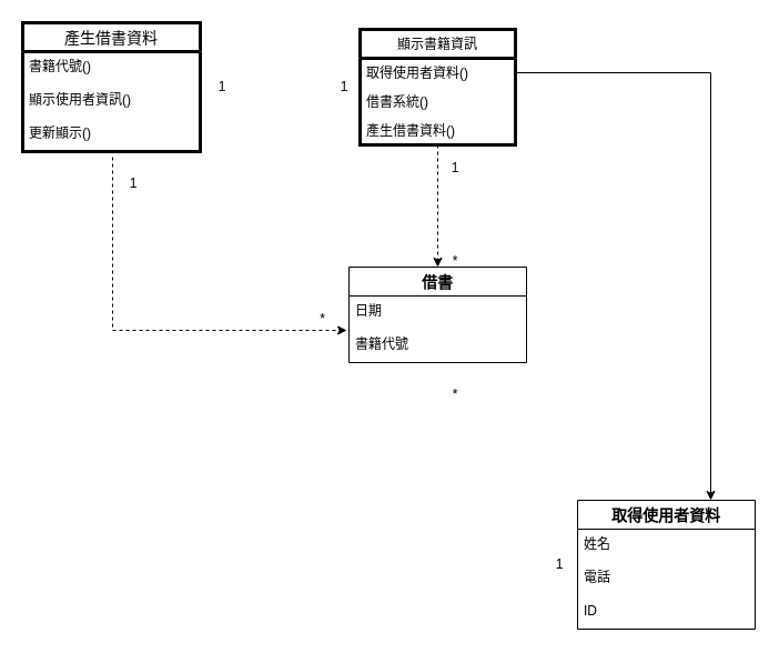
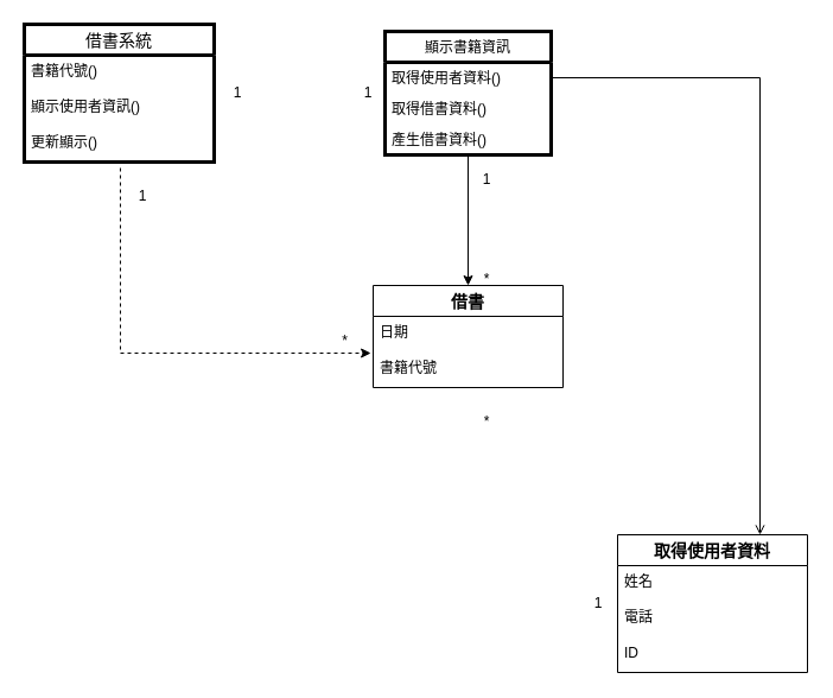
  <mxCell id="0" />
  <mxCell id="1" parent="0" />
  <mxCell id="2" value="取得使用者資料" style="swimlane;fontStyle=1;childLayout=stackLayout;horizontal=1;startSize=26;horizontalStack=0;resizeParent=1;resizeParentMax=0;resizeLast=0;collapsible=1;marginBottom=0;align=center;fontSize=14;" parent="1" vertex="1"><mxGeometry x="520" y="450" width="160" height="116" as="geometry" /></mxCell>
  <mxCell id="3" value="姓名" style="text;strokeColor=none;fillColor=none;spacingLeft=4;spacingRight=4;overflow=hidden;rotatable=0;points=[[0,0.5],[1,0.5]];portConstraint=eastwest;fontSize=12;" parent="2" vertex="1"><mxGeometry y="26" width="160" height="30" as="geometry" /></mxCell>
  <mxCell id="4" value="電話" style="text;strokeColor=none;fillColor=none;spacingLeft=4;spacingRight=4;overflow=hidden;rotatable=0;points=[[0,0.5],[1,0.5]];portConstraint=eastwest;fontSize=12;" parent="2" vertex="1"><mxGeometry y="56" width="160" height="30" as="geometry" /></mxCell>
  <mxCell id="5" value="ID" style="text;strokeColor=none;fillColor=none;spacingLeft=4;spacingRight=4;overflow=hidden;rotatable=0;points=[[0,0.5],[1,0.5]];portConstraint=eastwest;fontSize=12;" parent="2" vertex="1"><mxGeometry y="86" width="160" height="30" as="geometry" /></mxCell>
  <mxCell id="6" value="借書" style="swimlane;fontStyle=1;childLayout=stackLayout;horizontal=1;startSize=26;horizontalStack=0;resizeParent=1;resizeParentMax=0;resizeLast=0;collapsible=1;marginBottom=0;align=center;fontSize=14;" parent="1" vertex="1"><mxGeometry x="314" y="240" width="160" height="86" as="geometry" /></mxCell>
  <mxCell id="7" value="日期" style="text;strokeColor=none;fillColor=none;spacingLeft=4;spacingRight=4;overflow=hidden;rotatable=0;points=[[0,0.5],[1,0.5]];portConstraint=eastwest;fontSize=12;" parent="6" vertex="1"><mxGeometry y="26" width="160" height="30" as="geometry" /></mxCell>
  <mxCell id="8" value="書籍代號" style="text;strokeColor=none;fillColor=none;spacingLeft=4;spacingRight=4;overflow=hidden;rotatable=0;points=[[0,0.5],[1,0.5]];portConstraint=eastwest;fontSize=12;" parent="6" vertex="1"><mxGeometry y="56" width="160" height="30" as="geometry" /></mxCell>
  <mxCell id="9" value="*" style="text;html=1;align=center;verticalAlign=middle;resizable=0;points=[];autosize=1;strokeColor=none;fillColor=none;strokeWidth=3;perimeterSpacing=3;spacingTop=8;spacing=1;horizontal=1;fontStyle=0;spacingLeft=0;" parent="1" vertex="1"><mxGeometry x="280" y="268" width="20" height="30" as="geometry" /></mxCell>
  <mxCell id="10" value="顯示書籍資訊" style="swimlane;fontStyle=0;childLayout=stackLayout;horizontal=1;startSize=26;fillColor=none;horizontalStack=0;resizeParent=1;resizeParentMax=0;resizeLast=0;collapsible=1;marginBottom=0;strokeWidth=3;" parent="1" vertex="1"><mxGeometry x="324" y="26" width="140" height="104" as="geometry" /></mxCell>
  <mxCell id="11" value="取得使用者資料()" style="text;strokeColor=none;fillColor=none;align=left;verticalAlign=top;spacingLeft=4;spacingRight=4;overflow=hidden;rotatable=0;points=[[0,0.5],[1,0.5]];portConstraint=eastwest;" parent="10" vertex="1"><mxGeometry y="26" width="140" height="26" as="geometry" /></mxCell>
- <mxCell id="12" value="借書系統()" style="text;strokeColor=none;fillColor=none;align=left;verticalAlign=top;spacingLeft=4;spacingRight=4;overflow=hidden;rotatable=0;points=[[0,0.5],[1,0.5]];portConstraint=eastwest;" parent="10" vertex="1"><mxGeometry y="52" width="140" height="26" as="geometry" /></mxCell>
+ <mxCell id="12" value="取得借書資料()" style="text;strokeColor=none;fillColor=none;align=left;verticalAlign=top;spacingLeft=4;spacingRight=4;overflow=hidden;rotatable=0;points=[[0,0.5],[1,0.5]];portConstraint=eastwest;" parent="10" vertex="1"><mxGeometry y="52" width="140" height="26" as="geometry" /></mxCell>
  <mxCell id="13" value="產生借書資料()" style="text;strokeColor=none;fillColor=none;align=left;verticalAlign=top;spacingLeft=4;spacingRight=4;overflow=hidden;rotatable=0;points=[[0,0.5],[1,0.5]];portConstraint=eastwest;" parent="10" vertex="1"><mxGeometry y="78" width="140" height="26" as="geometry" /></mxCell>
- <mxCell id="14" value="產生借書資料" style="swimlane;fontStyle=0;childLayout=stackLayout;horizontal=1;startSize=26;horizontalStack=0;resizeParent=1;resizeParentMax=0;resizeLast=0;collapsible=1;marginBottom=0;align=center;fontSize=14;strokeWidth=3;" parent="1" vertex="1"><mxGeometry x="20" y="20" width="160" height="116" as="geometry" /></mxCell>
+ <mxCell id="14" value="借書系統" style="swimlane;fontStyle=0;childLayout=stackLayout;horizontal=1;startSize=26;horizontalStack=0;resizeParent=1;resizeParentMax=0;resizeLast=0;collapsible=1;marginBottom=0;align=center;fontSize=14;strokeWidth=3;" parent="1" vertex="1"><mxGeometry x="20" y="20" width="160" height="116" as="geometry" /></mxCell>
  <mxCell id="15" value="書籍代號()" style="text;strokeColor=none;fillColor=none;spacingLeft=4;spacingRight=4;overflow=hidden;rotatable=0;points=[[0,0.5],[1,0.5]];portConstraint=eastwest;fontSize=12;" parent="14" vertex="1"><mxGeometry y="26" width="160" height="30" as="geometry" /></mxCell>
  <mxCell id="16" value="顯示使用者資訊()" style="text;strokeColor=none;fillColor=none;spacingLeft=4;spacingRight=4;overflow=hidden;rotatable=0;points=[[0,0.5],[1,0.5]];portConstraint=eastwest;fontSize=12;" parent="14" vertex="1"><mxGeometry y="56" width="160" height="30" as="geometry" /></mxCell>
  <mxCell id="17" value="更新顯示()" style="text;strokeColor=none;fillColor=none;spacingLeft=4;spacingRight=4;overflow=hidden;rotatable=0;points=[[0,0.5],[1,0.5]];portConstraint=eastwest;fontSize=12;" parent="14" vertex="1"><mxGeometry y="86" width="160" height="30" as="geometry" /></mxCell>
  <mxCell id="18" value="1" style="text;html=1;strokeColor=none;fillColor=none;align=center;verticalAlign=middle;whiteSpace=wrap;rounded=0;" parent="1" vertex="1"><mxGeometry x="280" y="63" width="60" height="30" as="geometry" /></mxCell>
  <mxCell id="19" value="*" style="text;html=1;strokeColor=none;fillColor=none;align=center;verticalAlign=middle;whiteSpace=wrap;rounded=0;" parent="1" vertex="1"><mxGeometry x="380" y="220" width="60" height="30" as="geometry" /></mxCell>
  <mxCell id="20" value="1" style="text;html=1;strokeColor=none;fillColor=none;align=center;verticalAlign=middle;whiteSpace=wrap;rounded=0;" parent="1" vertex="1"><mxGeometry x="380" y="136" width="60" height="30" as="geometry" /></mxCell>
  <mxCell id="21" value="1" style="text;html=1;strokeColor=none;fillColor=none;align=center;verticalAlign=middle;whiteSpace=wrap;rounded=0;" parent="1" vertex="1"><mxGeometry x="170" y="63" width="60" height="30" as="geometry" /></mxCell>
- <mxCell id="22" value="" style="endArrow=classic;html=1;rounded=0;exitX=0.5;exitY=1;exitDx=0;exitDy=0;dashed=1;" parent="1" source="10" target="6" edge="1"><mxGeometry width="50" height="50" relative="1" as="geometry"><mxPoint x="310" y="310" as="sourcePoint" /><mxPoint x="360" y="260" as="targetPoint" /></mxGeometry></mxCell>
+ <mxCell id="22" value="" style="endArrow=classic;html=1;rounded=0;exitX=0.5;exitY=1;exitDx=0;exitDy=0;" parent="1" source="10" target="6" edge="1"><mxGeometry width="50" height="50" relative="1" as="geometry"><mxPoint x="310" y="310" as="sourcePoint" /><mxPoint x="360" y="260" as="targetPoint" /></mxGeometry></mxCell>
  <mxCell id="23" value="" style="endArrow=classic;html=1;rounded=0;exitX=0.506;exitY=1.167;exitDx=0;exitDy=0;exitPerimeter=0;entryX=-0.012;entryY=1.033;entryDx=0;entryDy=0;entryPerimeter=0;dashed=1;" parent="1" source="17" target="7" edge="1"><mxGeometry width="50" height="50" relative="1" as="geometry"><mxPoint x="300" y="310" as="sourcePoint" /><mxPoint x="350" y="260" as="targetPoint" /><Array as="points"><mxPoint x="101" y="297" /></Array></mxGeometry></mxCell>
  <mxCell id="24" value="1" style="text;html=1;strokeColor=none;fillColor=none;align=center;verticalAlign=middle;whiteSpace=wrap;rounded=0;" parent="1" vertex="1"><mxGeometry x="90" y="150" width="60" height="30" as="geometry" /></mxCell>
  <mxCell id="25" value="1" style="text;html=1;strokeColor=none;fillColor=none;align=center;verticalAlign=middle;whiteSpace=wrap;rounded=0;" parent="1" vertex="1"><mxGeometry x="474" y="493" width="60" height="30" as="geometry" /></mxCell>
  <mxCell id="26" value="*" style="text;html=1;strokeColor=none;fillColor=none;align=center;verticalAlign=middle;whiteSpace=wrap;rounded=0;" parent="1" vertex="1"><mxGeometry x="380" y="340" width="60" height="30" as="geometry" /></mxCell>
- <mxCell id="27" value="" style="endArrow=classic;html=1;rounded=0;exitX=1;exitY=0.5;exitDx=0;exitDy=0;entryX=0.75;entryY=0;entryDx=0;entryDy=0;" parent="1" source="11" target="2" edge="1"><mxGeometry width="50" height="50" relative="1" as="geometry"><mxPoint x="300" y="310" as="sourcePoint" /><mxPoint x="350" y="260" as="targetPoint" /><Array as="points"><mxPoint x="640" y="65" /></Array></mxGeometry></mxCell>
+ <mxCell id="27" value="" style="endArrow=open;html=1;rounded=0;exitX=1;exitY=0.5;exitDx=0;exitDy=0;entryX=0.75;entryY=0;entryDx=0;entryDy=0;" parent="1" source="11" target="2" edge="1"><mxGeometry width="50" height="50" relative="1" as="geometry"><mxPoint x="300" y="310" as="sourcePoint" /><mxPoint x="350" y="260" as="targetPoint" /><Array as="points"><mxPoint x="640" y="65" /></Array></mxGeometry></mxCell>
